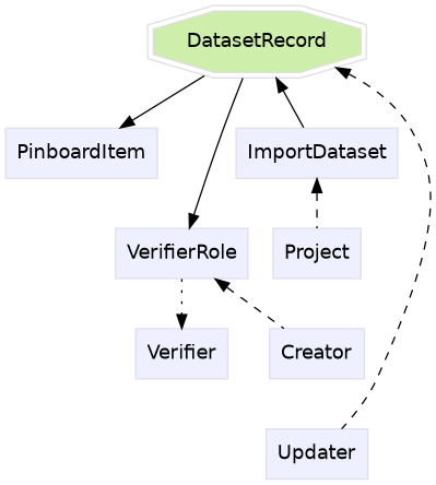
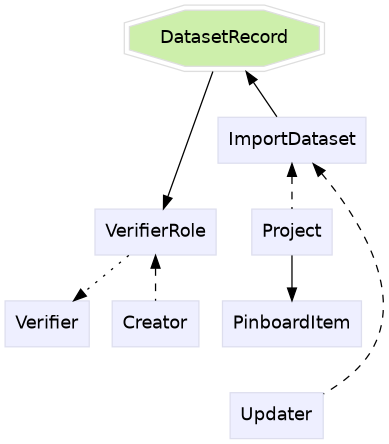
  digraph {
    fontname="DejaVu Sans"
    rankdir=TB
    node [color="#dddeee" fillcolor="#eeefff" fontname="DejaVu Sans" group=supporting shape=box style=filled]
    edge [fontname="DejaVu Sans" style=dashed]
    n1 [color="#dedede" fillcolor="#cdefab" group=target height=0.61111 label=DatasetRecord shape=doubleoctagon width=2.0705]
    n2 [height=0.5 label=PinboardItem width=1.2535]
    n3 [height=0.5 label=VerifierRole width=1.1493]
    n4 [height=0.5 label=Verifier width=0.79514]
    n5 [height=0.5 label=Creator width=0.78472]
    n6 [height=0.5 label=ImportDataset width=1.3056]
    n7 [height=0.5 label=Project width=0.75347]
    n8 [height=0.5 label=Updater width=0.82639]
    subgraph sub_1 {
    }
    subgraph sub_2 {
      rank=min
    }
    subgraph sub_3 {
      n1
      n2
      n3
      n4
      n5
      n6
      n7
      n8
    }
-   n1 -> n2 [style=""]
+   n7 -> n2 [style=""]
    n1 -> n3 [style=""]
    n1 -> n6 [dir=back style=solid]
-   n1 -> n8 [dir=back]
+   n6 -> n8 [dir=back]
    n3 -> n4 [style=dotted]
    n3 -> n5 [dir=back]
    n5 -> n8 [style=invis]
    n6 -> n7 [dir=back]
    n7 -> n5 [style=invis]
  }
